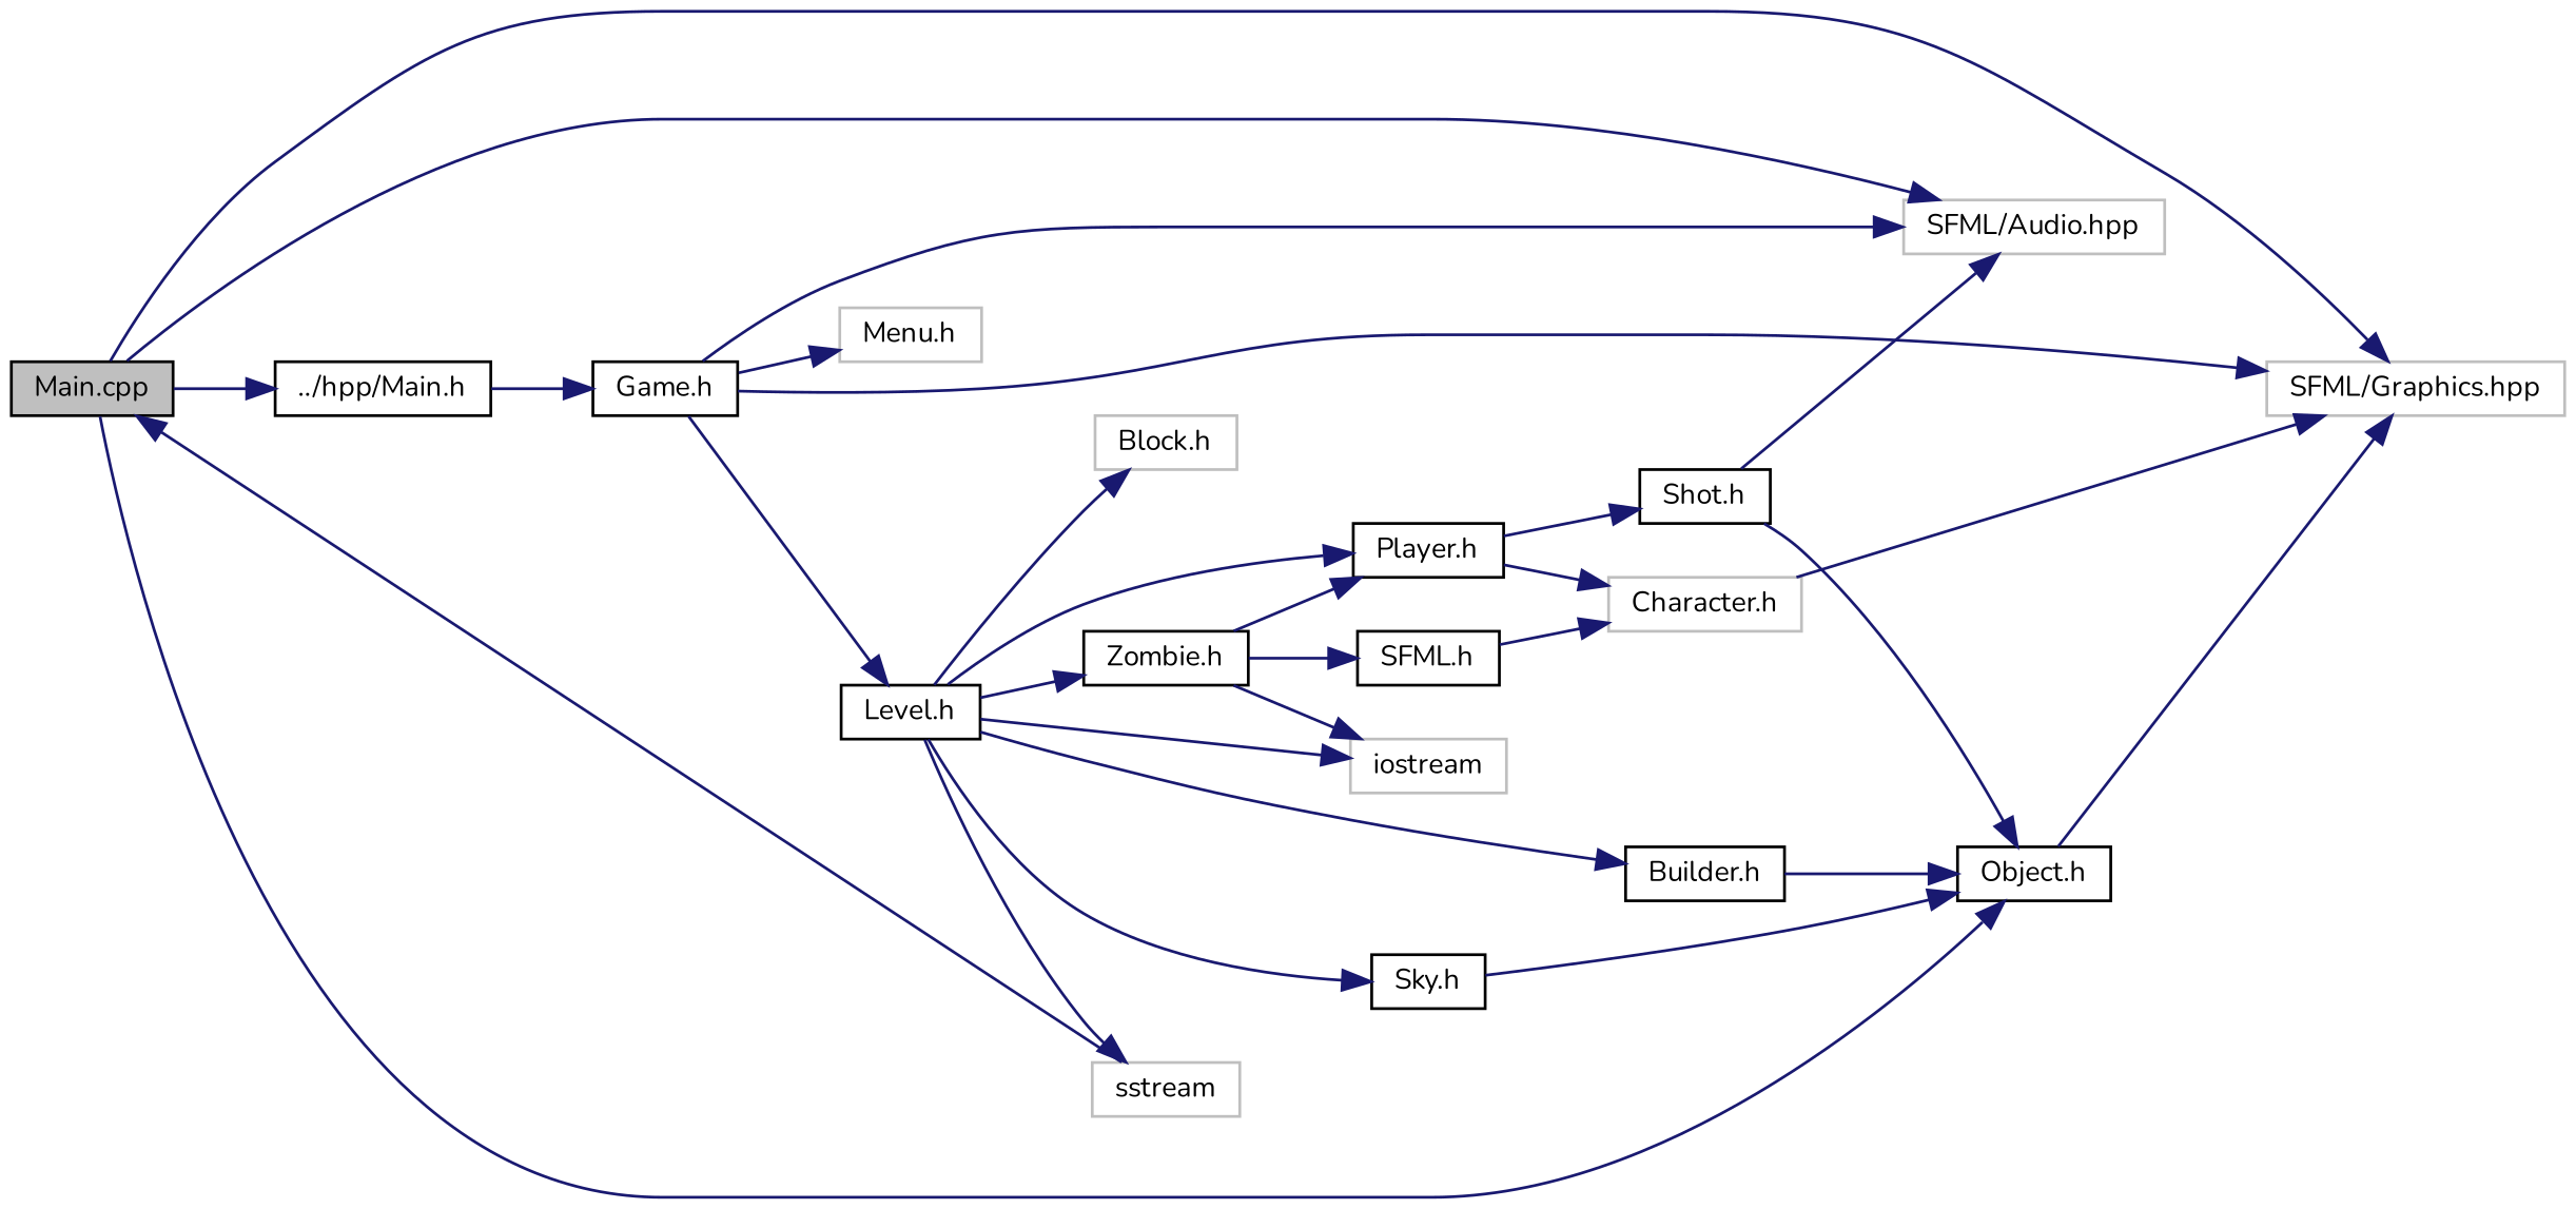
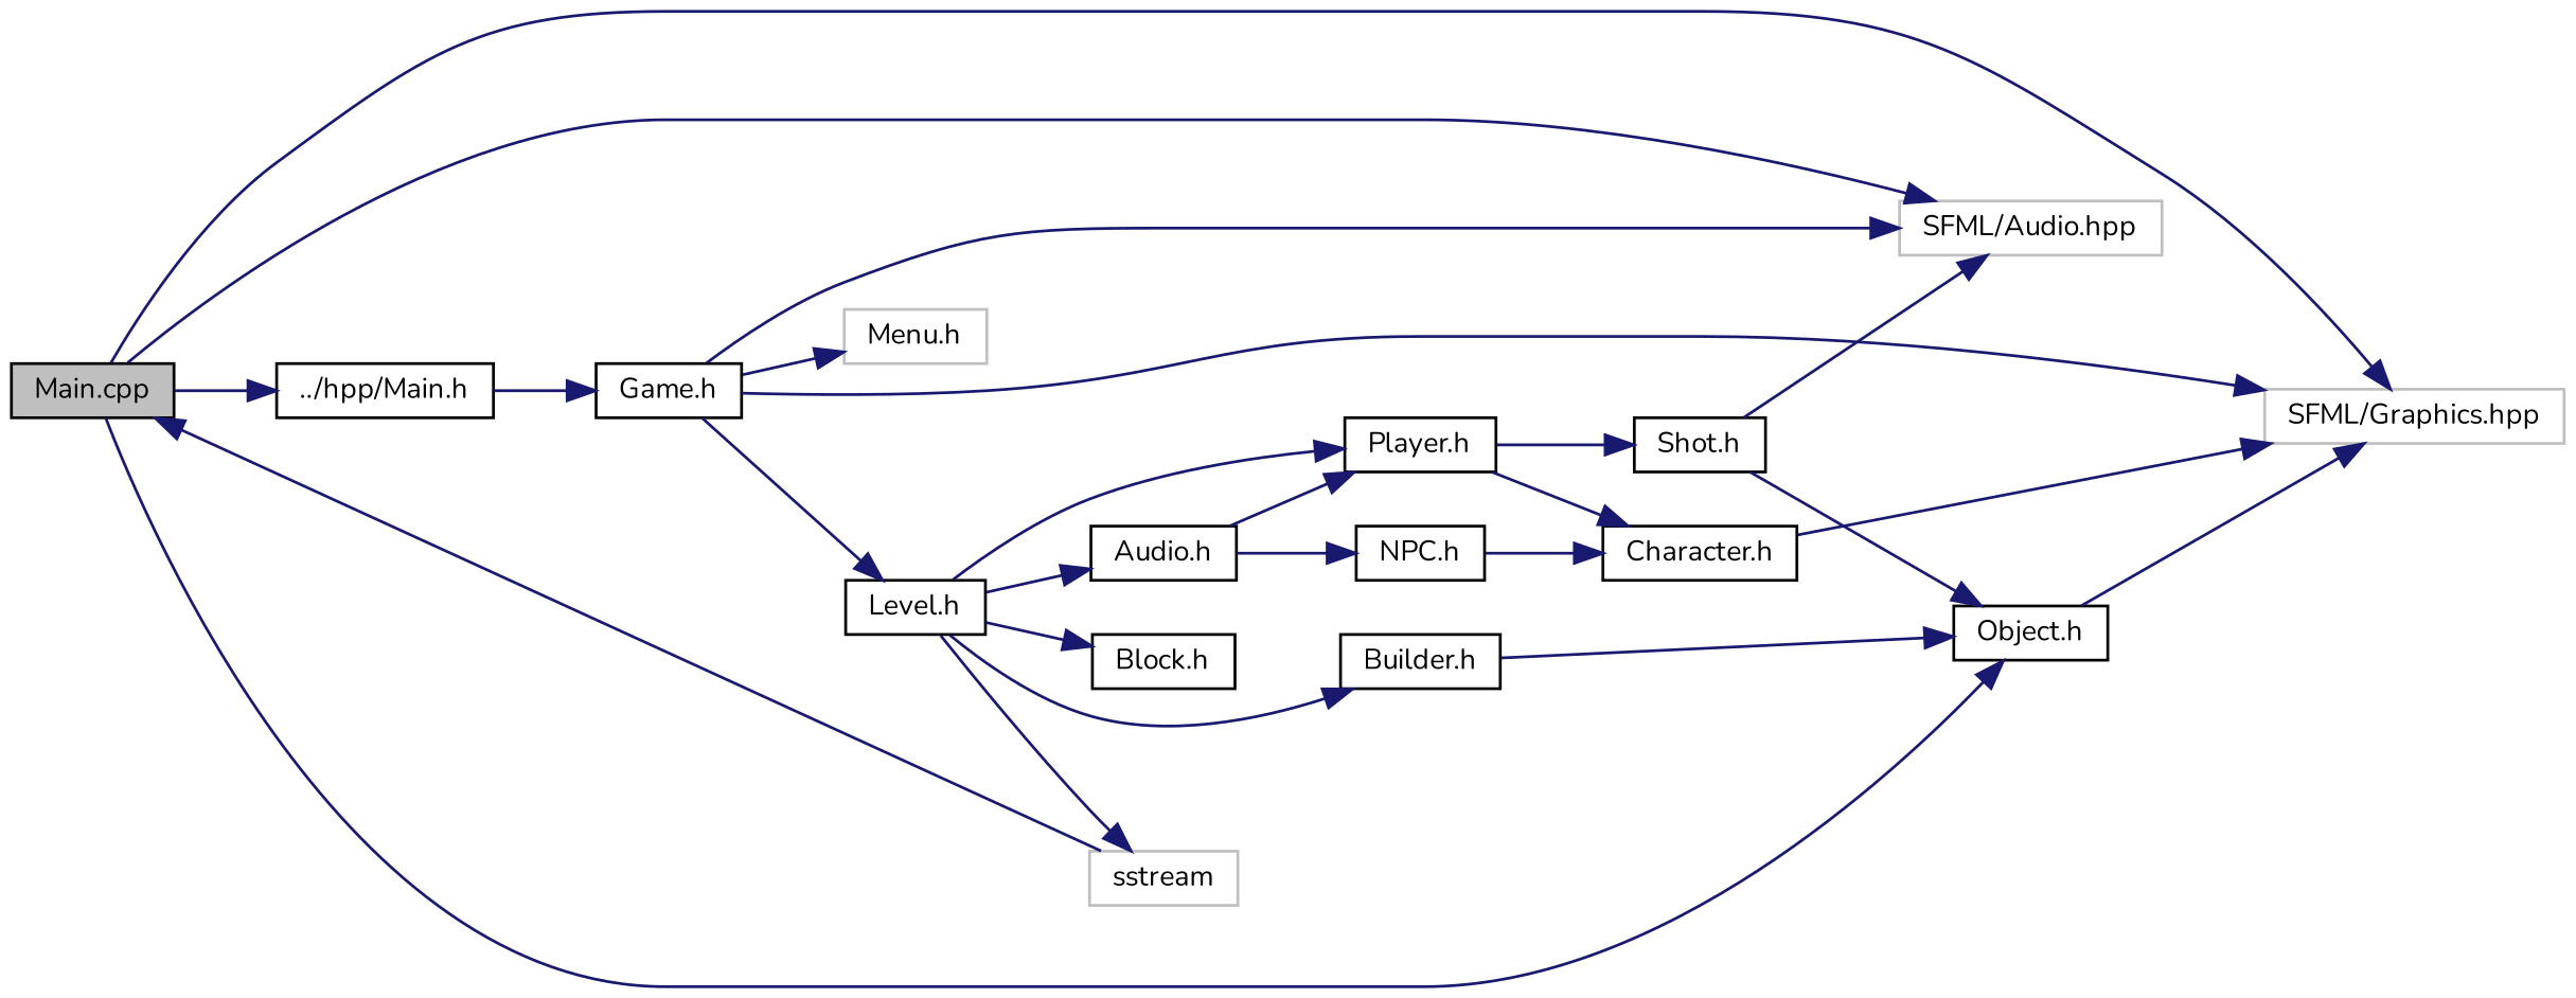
  digraph {
    fontname=Nunito
    rankdir=LR
    node [color=black fillcolor=white fontname=Nunito fontsize=10 shape=record style=filled]
    edge [color=midnightblue fontname=Nunito fontsize=10 labelfontname=Helvetica labelfontsize=10 style=solid]
    n1 [fillcolor=grey75 fontcolor=black height=0.2 label="Main.cpp" width=0.4]
    n2 [height=0.2 label="../hpp/Main.h" width=0.4]
    n3 [color=grey75 height=0.2 label="SFML/Graphics.hpp" width=0.4]
    n4 [height=0.2 label="Object.h" width=0.4]
    n5 [color=grey75 height=0.2 label="SFML/Audio.hpp" width=0.4]
    n6 [height=0.2 label="Game.h" width=0.4]
    n7 [color=grey75 height=0.2 label=sstream width=0.4]
    n8 [height=0.2 label="Level.h" width=0.4]
    n9 [color=grey75 height=0.2 label="Menu.h" width=0.4]
    n10 [height=0.2 label="Player.h" width=0.4]
-   n11 [color=grey75 height=0.2 label="Block.h" width=0.4]
+   n11 [height=0.2 label="Block.h" width=0.4]
    n12 [height=0.2 label="Builder.h" width=0.4]
-   n13 [height=0.2 label="Sky.h" width=0.4]
-   n14 [height=0.2 label="Zombie.h" width=0.4]
-   n15 [color=grey75 height=0.2 label=iostream width=0.4]
-   n16 [color=grey75 height=0.2 label="Character.h" width=0.4]
+   n14 [height=0.2 label="Audio.h" width=0.4]
+   n16 [height=0.2 label="Character.h" width=0.4]
    n17 [height=0.2 label="Shot.h" width=0.4]
-   n18 [height=0.2 label="SFML.h" width=0.4]
+   n18 [height=0.2 label="NPC.h" width=0.4]
    n1 -> n2
    n1 -> n3
    n1 -> n4
    n1 -> n5
    n2 -> n6
    n4 -> n3
    n6 -> n3
    n6 -> n5
    n6 -> n8
    n6 -> n9
    n7 -> n1
    n8 -> n7
    n8 -> n10
    n8 -> n11
    n8 -> n12
-   n8 -> n13
    n8 -> n14
-   n8 -> n15
    n10 -> n16
    n10 -> n17
    n12 -> n4
-   n13 -> n4
    n14 -> n10
-   n14 -> n15
    n14 -> n18
    n16 -> n3
    n17 -> n4
    n17 -> n5
    n18 -> n16
  }
